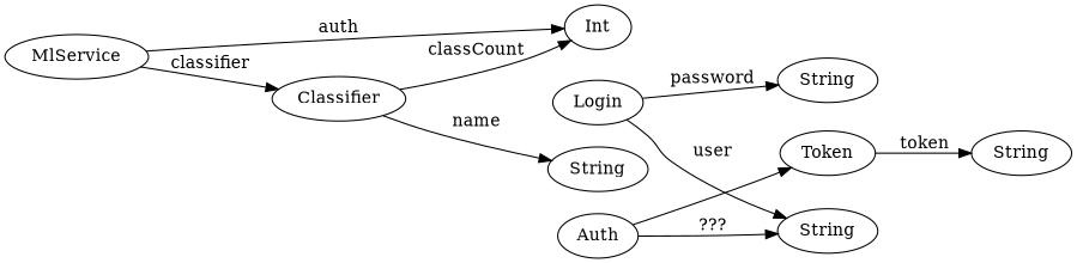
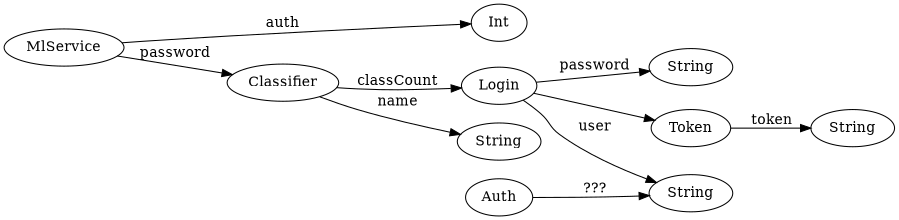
  digraph {
    rankdir=LR
    n1 [label=MlService]
    n2 [label=Classifier]
    n3 [label=Int]
    n4 [label=String]
    n5 [label=Auth]
    n6 [label=String]
    n7 [label=Token]
    n8 [label=Login]
    n9 [label=String]
    n10 [label=String]
-   n1 -> n2 [label=classifier]
+   n1 -> n2 [label=password]
    n1 -> n3 [label=auth]
-   n2 -> n3 [label=classCount]
+   n2 -> n8 [label=classCount]
    n2 -> n4 [label=name]
    n5 -> n6 [label="???"]
-   n5 -> n7
+   n8 -> n7
    n7 -> n10 [label=token]
    n8 -> n6 [label=user]
    n8 -> n9 [label=password]
  }
